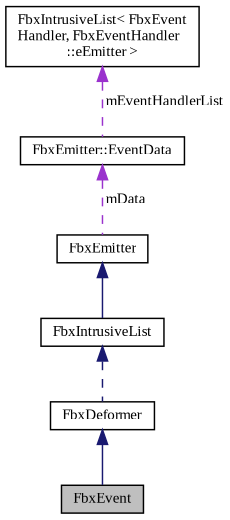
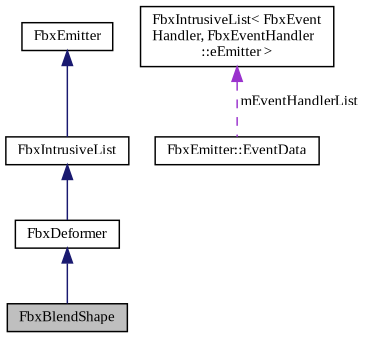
  digraph {
    fontname="Liberation Serif"
    node [color=black fillcolor=white fontname="Liberation Serif" fontsize=10 shape=record style=filled]
    edge [color=midnightblue dir=back fontname="Liberation Serif" fontsize=10 labelfontname=Helvetica labelfontsize=10 style=solid]
-   n1 [fillcolor=grey75 fontcolor=black height=0.2 label=FbxEvent width=0.4]
+   n1 [fillcolor=grey75 fontcolor=black height=0.2 label=FbxBlendShape width=0.4]
    n2 [height=0.2 label=FbxDeformer width=0.4]
    n3 [height=0.2 label=FbxIntrusiveList width=0.4]
    n4 [height=0.2 label=FbxEmitter width=0.4]
    n5 [height=0.2 label="FbxEmitter::EventData" width=0.4]
    n6 [height=0.2 label="FbxIntrusiveList\< FbxEvent\lHandler, FbxEventHandler\l::eEmitter \>" width=0.4]
    n2 -> n1
-   n3 -> n2 [style=dashed]
+   n3 -> n2
    n4 -> n3
-   n5 -> n4 [color=darkorchid3 label=" mData" style=dashed]
    n6 -> n5 [color=darkorchid3 label=" mEventHandlerList" style=dashed]
  }
